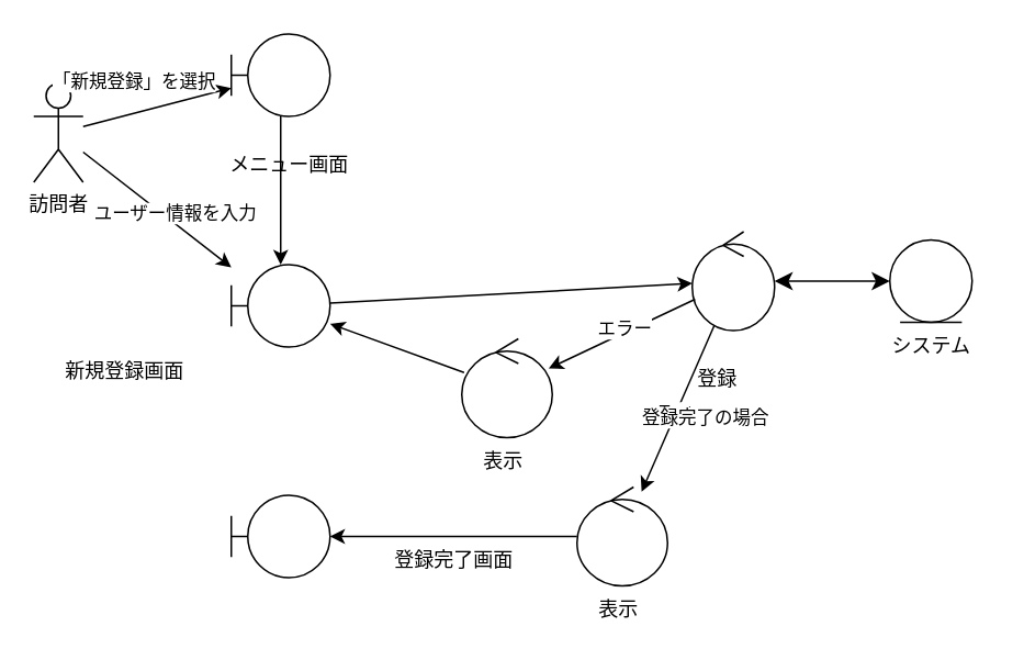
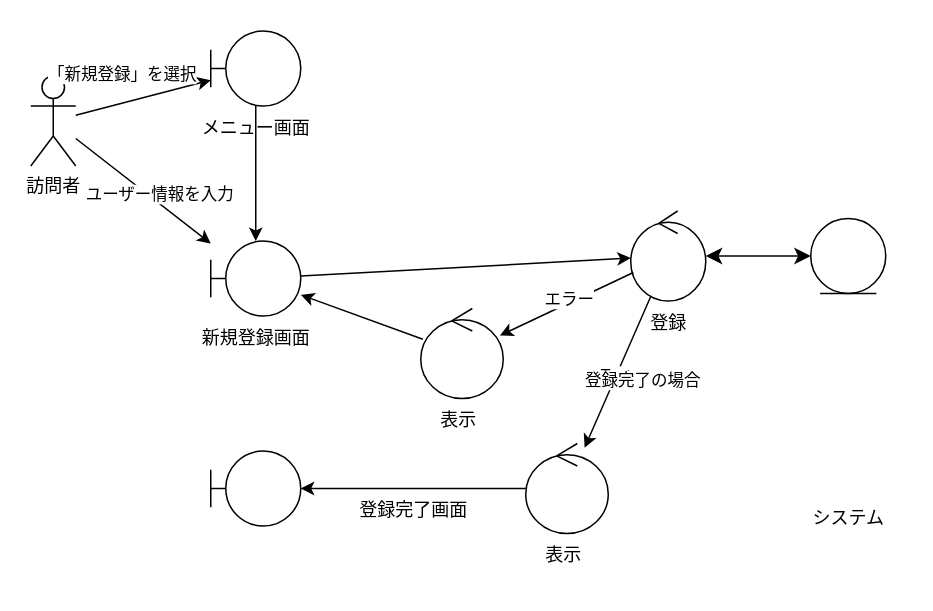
  <mxCell id="0" />
  <mxCell id="1" parent="0" />
  <mxCell id="2" value="訪問者" style="shape=umlActor;verticalLabelPosition=bottom;verticalAlign=top;html=1;outlineConnect=0;" vertex="1" parent="1"><mxGeometry x="20" y="50" width="30" height="60" as="geometry" /></mxCell>
  <mxCell id="3" value="" style="shape=umlBoundary;whiteSpace=wrap;html=1;" vertex="1" parent="1"><mxGeometry x="140" y="20" width="60" height="50" as="geometry" /></mxCell>
- <mxCell id="4" value="メニュー画面" style="text;html=1;align=center;verticalAlign=middle;resizable=0;points=[];autosize=1;strokeColor=none;fillColor=none;" vertex="1" parent="1"><mxGeometry x="125" y="85" width="100" height="30" as="geometry" /></mxCell>
+ <mxCell id="4" value="メニュー画面" style="text;html=1;align=center;verticalAlign=middle;resizable=0;points=[];autosize=1;strokeColor=none;fillColor=none;" vertex="1" parent="1"><mxGeometry x="120" y="70" width="100" height="30" as="geometry" /></mxCell>
  <mxCell id="5" value="" style="endArrow=classic;html=1;" edge="1" parent="1" source="2" target="3"><mxGeometry width="50" height="50" relative="1" as="geometry"><mxPoint x="140" y="80" as="sourcePoint" /><mxPoint x="190" y="30" as="targetPoint" /></mxGeometry></mxCell>
  <mxCell id="6" value="「新規登録」を選択" style="edgeLabel;html=1;align=center;verticalAlign=middle;resizable=0;points=[];" vertex="1" connectable="0" parent="5"><mxGeometry x="-0.022" y="1" relative="1" as="geometry"><mxPoint x="-13" y="-15" as="offset" /></mxGeometry></mxCell>
  <mxCell id="7" value="" style="shape=umlBoundary;whiteSpace=wrap;html=1;" vertex="1" parent="1"><mxGeometry x="140" y="160" width="60" height="50" as="geometry" /></mxCell>
  <mxCell id="8" value="" style="endArrow=classic;html=1;" edge="1" parent="1" source="3" target="7"><mxGeometry width="50" height="50" relative="1" as="geometry"><mxPoint x="220" y="80" as="sourcePoint" /><mxPoint x="270" y="30" as="targetPoint" /></mxGeometry></mxCell>
- <mxCell id="9" value="新規登録画面" style="text;html=1;align=center;verticalAlign=middle;resizable=0;points=[];autosize=1;strokeColor=none;fillColor=none;" vertex="1" parent="1"><mxGeometry x="25" y="210" width="100" height="30" as="geometry" /></mxCell>
+ <mxCell id="9" value="新規登録画面" style="text;html=1;align=center;verticalAlign=middle;resizable=0;points=[];autosize=1;strokeColor=none;fillColor=none;" vertex="1" parent="1"><mxGeometry x="120" y="210" width="100" height="30" as="geometry" /></mxCell>
  <mxCell id="10" value="" style="endArrow=classic;html=1;" edge="1" parent="1" source="2" target="7"><mxGeometry width="50" height="50" relative="1" as="geometry"><mxPoint x="100" y="80" as="sourcePoint" /><mxPoint x="150" y="30" as="targetPoint" /></mxGeometry></mxCell>
  <mxCell id="11" value="ユーザー情報を入力" style="edgeLabel;html=1;align=center;verticalAlign=middle;resizable=0;points=[];" vertex="1" connectable="0" parent="10"><mxGeometry x="0.015" y="3" relative="1" as="geometry"><mxPoint x="8" y="4" as="offset" /></mxGeometry></mxCell>
  <mxCell id="12" value="" style="ellipse;shape=umlControl;whiteSpace=wrap;html=1;" vertex="1" parent="1"><mxGeometry x="420" y="140" width="50" height="60" as="geometry" /></mxCell>
- <mxCell id="13" value="登録" style="text;html=1;align=center;verticalAlign=middle;resizable=0;points=[];autosize=1;strokeColor=none;fillColor=none;" vertex="1" parent="1"><mxGeometry x="410" y="215" width="50" height="30" as="geometry" /></mxCell>
+ <mxCell id="13" value="登録" style="text;html=1;align=center;verticalAlign=middle;resizable=0;points=[];autosize=1;strokeColor=none;fillColor=none;" vertex="1" parent="1"><mxGeometry x="420" y="200" width="50" height="30" as="geometry" /></mxCell>
  <mxCell id="14" value="" style="ellipse;shape=umlEntity;whiteSpace=wrap;html=1;" vertex="1" parent="1"><mxGeometry x="540" y="145" width="50" height="50" as="geometry" /></mxCell>
- <mxCell id="15" value="システム" style="text;html=1;align=center;verticalAlign=middle;resizable=0;points=[];autosize=1;strokeColor=none;fillColor=none;" vertex="1" parent="1"><mxGeometry x="530" y="195" width="70" height="30" as="geometry" /></mxCell>
+ <mxCell id="15" value="システム" style="text;html=1;align=center;verticalAlign=middle;resizable=0;points=[];autosize=1;strokeColor=none;fillColor=none;" vertex="1" parent="1"><mxGeometry x="530" y="330" width="70" height="30" as="geometry" /></mxCell>
  <mxCell id="16" value="" style="edgeStyle=none;orthogonalLoop=1;jettySize=auto;html=1;endArrow=classic;startArrow=classic;endSize=8;startSize=8;" edge="1" parent="1" source="12" target="14"><mxGeometry width="100" relative="1" as="geometry"><mxPoint x="360" y="130" as="sourcePoint" /><mxPoint x="460" y="130" as="targetPoint" /><Array as="points" /></mxGeometry></mxCell>
  <mxCell id="17" value="" style="edgeStyle=none;orthogonalLoop=1;jettySize=auto;html=1;" edge="1" parent="1" source="12" target="22"><mxGeometry width="100" relative="1" as="geometry"><mxPoint x="270" y="280" as="sourcePoint" /><mxPoint x="260" y="220" as="targetPoint" /><Array as="points" /></mxGeometry></mxCell>
  <mxCell id="18" value="Text" style="edgeLabel;html=1;align=center;verticalAlign=middle;resizable=0;points=[];" vertex="1" connectable="0" parent="17"><mxGeometry x="0.053" y="-1" relative="1" as="geometry"><mxPoint as="offset" /></mxGeometry></mxCell>
  <mxCell id="19" value="登録完了の場合" style="edgeLabel;html=1;align=center;verticalAlign=middle;resizable=0;points=[];" vertex="1" connectable="0" parent="17"><mxGeometry x="0.08" y="1" relative="1" as="geometry"><mxPoint x="17" as="offset" /></mxGeometry></mxCell>
  <mxCell id="20" value="" style="shape=umlBoundary;whiteSpace=wrap;html=1;" vertex="1" parent="1"><mxGeometry x="140" y="300" width="60" height="50" as="geometry" /></mxCell>
  <mxCell id="21" value="登録完了画面" style="text;html=1;align=center;verticalAlign=middle;resizable=0;points=[];autosize=1;strokeColor=none;fillColor=none;" vertex="1" parent="1"><mxGeometry x="225" y="325" width="100" height="30" as="geometry" /></mxCell>
  <mxCell id="22" value="" style="ellipse;shape=umlControl;whiteSpace=wrap;html=1;" vertex="1" parent="1"><mxGeometry x="350" y="295" width="55" height="60" as="geometry" /></mxCell>
  <mxCell id="23" value="表示" style="text;html=1;align=center;verticalAlign=middle;resizable=0;points=[];autosize=1;strokeColor=none;fillColor=none;" vertex="1" parent="1"><mxGeometry x="350" y="355" width="50" height="30" as="geometry" /></mxCell>
  <mxCell id="24" value="" style="edgeStyle=none;orthogonalLoop=1;jettySize=auto;html=1;" edge="1" parent="1" source="22" target="20"><mxGeometry width="100" relative="1" as="geometry"><mxPoint x="190" y="310" as="sourcePoint" /><mxPoint x="290" y="310" as="targetPoint" /><Array as="points" /></mxGeometry></mxCell>
  <mxCell id="25" value="" style="edgeStyle=none;orthogonalLoop=1;jettySize=auto;html=1;" edge="1" parent="1" source="7" target="12"><mxGeometry width="100" relative="1" as="geometry"><mxPoint x="210" y="130" as="sourcePoint" /><mxPoint x="310" y="130" as="targetPoint" /><Array as="points" /></mxGeometry></mxCell>
  <mxCell id="26" value="" style="ellipse;shape=umlControl;whiteSpace=wrap;html=1;" vertex="1" parent="1"><mxGeometry x="280" y="205" width="55" height="60" as="geometry" /></mxCell>
  <mxCell id="27" value="表示" style="text;html=1;align=center;verticalAlign=middle;resizable=0;points=[];autosize=1;strokeColor=none;fillColor=none;" vertex="1" parent="1"><mxGeometry x="280" y="265" width="50" height="30" as="geometry" /></mxCell>
  <mxCell id="28" value="" style="edgeStyle=none;orthogonalLoop=1;jettySize=auto;html=1;" edge="1" parent="1" source="12" target="26"><mxGeometry width="100" relative="1" as="geometry"><mxPoint x="330" y="200" as="sourcePoint" /><mxPoint x="350" y="280" as="targetPoint" /><Array as="points" /></mxGeometry></mxCell>
  <mxCell id="29" value="エラー" style="edgeLabel;html=1;align=center;verticalAlign=middle;resizable=0;points=[];" vertex="1" connectable="0" parent="28"><mxGeometry x="-0.028" y="-3" relative="1" as="geometry"><mxPoint x="1" as="offset" /></mxGeometry></mxCell>
  <mxCell id="30" value="" style="edgeStyle=none;orthogonalLoop=1;jettySize=auto;html=1;" edge="1" parent="1" source="26" target="7"><mxGeometry width="100" relative="1" as="geometry"><mxPoint x="260" y="280" as="sourcePoint" /><mxPoint x="290" y="220" as="targetPoint" /><Array as="points" /></mxGeometry></mxCell>
